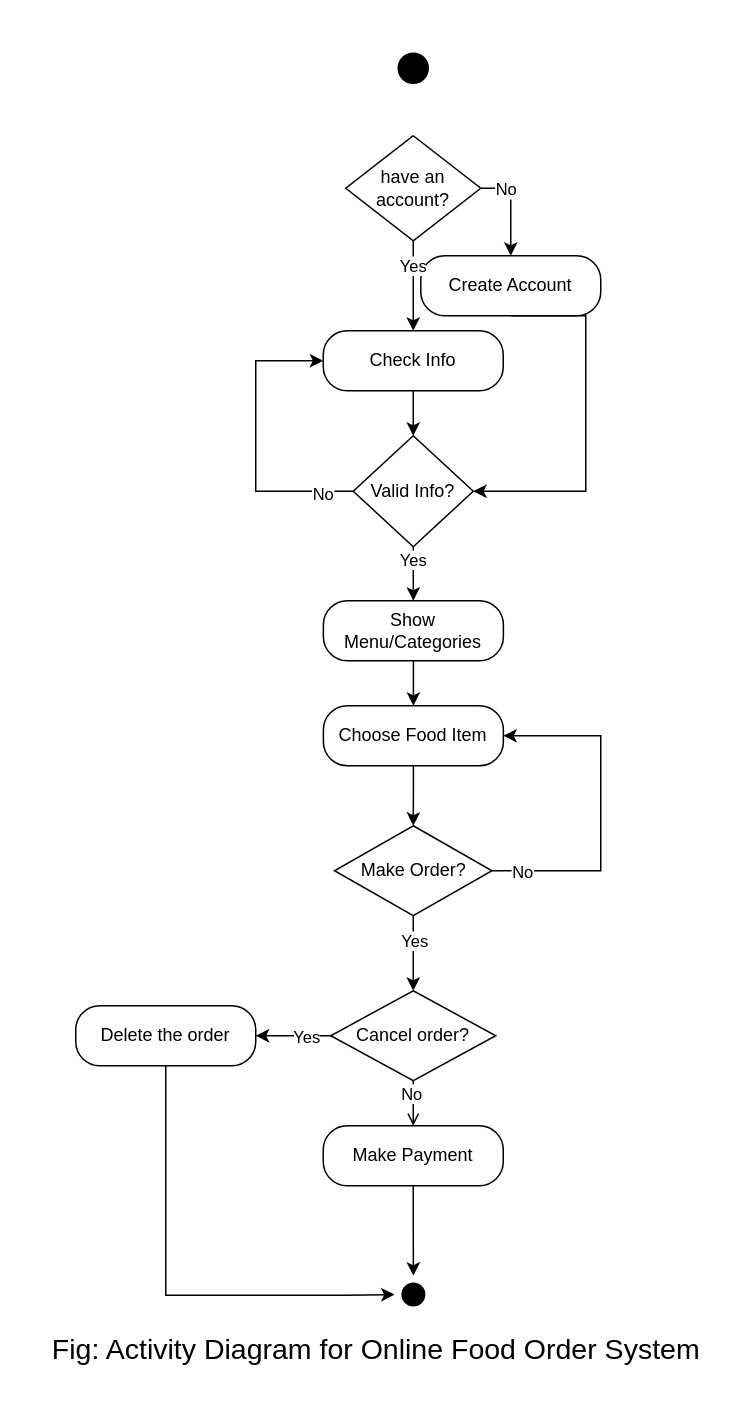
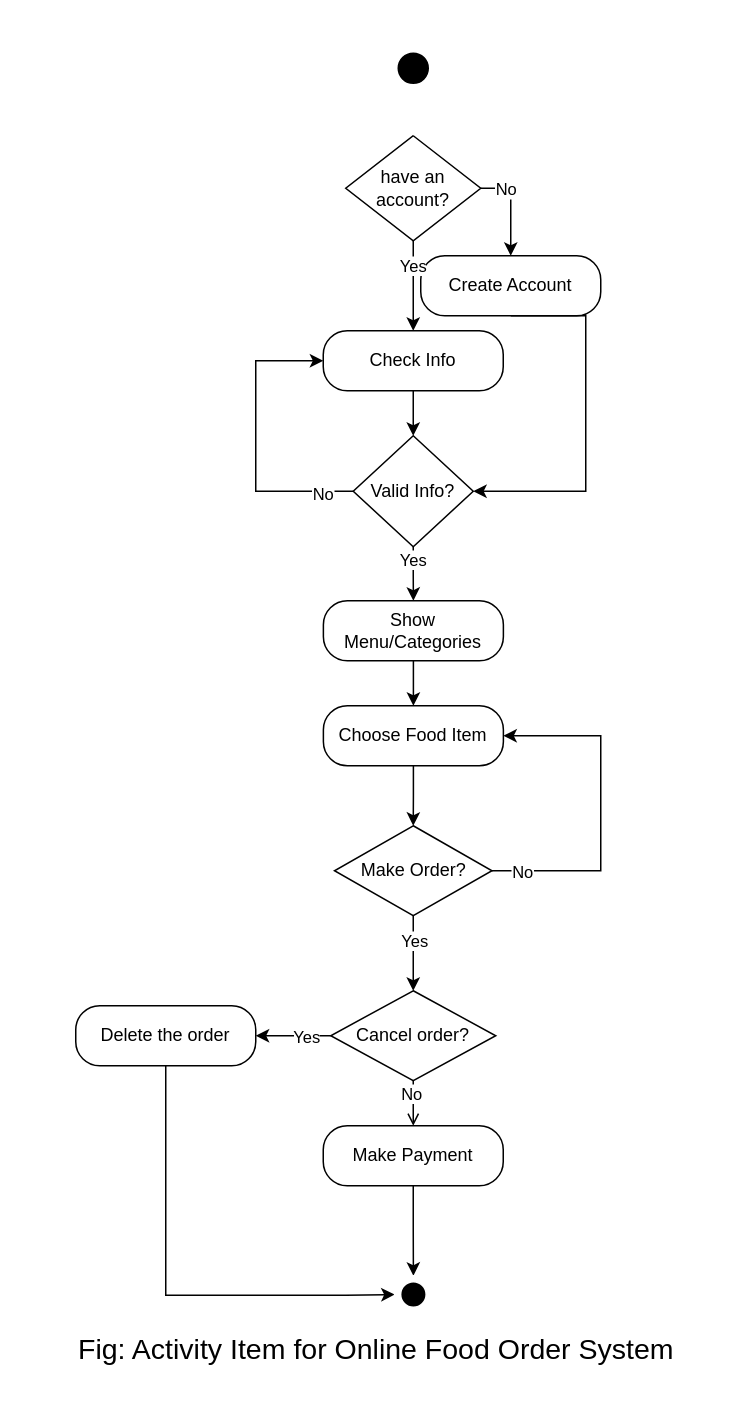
  <mxCell id="0" />
  <mxCell id="1" parent="0" />
  <mxCell id="2" value="" style="group" parent="1" vertex="1" connectable="0"><mxGeometry x="20" y="20" width="460" height="900" as="geometry" /></mxCell>
  <mxCell id="3" value="" style="group" parent="2" vertex="1" connectable="0"><mxGeometry width="460" height="900" as="geometry" /></mxCell>
  <mxCell id="4" value="" style="group" parent="3" vertex="1" connectable="0"><mxGeometry x="30" width="400" height="855" as="geometry" /></mxCell>
  <mxCell id="5" value="have an account?" style="rhombus;whiteSpace=wrap;html=1;" parent="4" vertex="1"><mxGeometry x="180" y="70" width="90" height="70" as="geometry" /></mxCell>
  <mxCell id="6" value="Create Account" style="rounded=1;whiteSpace=wrap;html=1;arcSize=40;" parent="4" vertex="1"><mxGeometry x="230" y="150" width="120" height="40" as="geometry" /></mxCell>
  <mxCell id="7" style="edgeStyle=orthogonalEdgeStyle;rounded=0;orthogonalLoop=1;jettySize=auto;html=1;exitX=1;exitY=0.5;exitDx=0;exitDy=0;" parent="4" source="5" target="6" edge="1"><mxGeometry relative="1" as="geometry"><mxPoint x="340" y="170" as="targetPoint" /></mxGeometry></mxCell>
  <mxCell id="8" value="No" style="edgeLabel;html=1;align=center;verticalAlign=middle;resizable=0;points=[];" parent="7" vertex="1" connectable="0"><mxGeometry x="-0.513" relative="1" as="geometry"><mxPoint as="offset" /></mxGeometry></mxCell>
  <mxCell id="9" value="Valid Info?" style="rhombus;whiteSpace=wrap;html=1;" parent="4" vertex="1"><mxGeometry x="185" y="270" width="80" height="74" as="geometry" /></mxCell>
  <mxCell id="10" style="edgeStyle=orthogonalEdgeStyle;rounded=0;orthogonalLoop=1;jettySize=auto;html=1;exitX=0.5;exitY=1;exitDx=0;exitDy=0;entryX=1;entryY=0.5;entryDx=0;entryDy=0;" parent="4" source="6" target="9" edge="1"><mxGeometry relative="1" as="geometry"><mxPoint x="260" y="240" as="targetPoint" /><Array as="points"><mxPoint x="340" y="307" /></Array></mxGeometry></mxCell>
  <mxCell id="11" style="edgeStyle=orthogonalEdgeStyle;rounded=0;orthogonalLoop=1;jettySize=auto;html=1;entryX=0.5;entryY=0;entryDx=0;entryDy=0;" parent="4" source="12" target="9" edge="1"><mxGeometry relative="1" as="geometry" /></mxCell>
  <mxCell id="12" value="Check Info" style="rounded=1;whiteSpace=wrap;html=1;arcSize=40;" parent="4" vertex="1"><mxGeometry x="165" y="200" width="120" height="40" as="geometry" /></mxCell>
  <mxCell id="13" style="edgeStyle=orthogonalEdgeStyle;rounded=0;orthogonalLoop=1;jettySize=auto;html=1;" parent="4" source="5" target="12" edge="1"><mxGeometry relative="1" as="geometry"><mxPoint x="225" y="200" as="targetPoint" /></mxGeometry></mxCell>
  <mxCell id="14" value="Yes" style="edgeLabel;html=1;align=center;verticalAlign=middle;resizable=0;points=[];" parent="13" vertex="1" connectable="0"><mxGeometry x="-0.462" y="-1" relative="1" as="geometry"><mxPoint as="offset" /></mxGeometry></mxCell>
  <mxCell id="15" style="edgeStyle=orthogonalEdgeStyle;rounded=0;orthogonalLoop=1;jettySize=auto;html=1;exitX=0;exitY=0.5;exitDx=0;exitDy=0;entryX=0;entryY=0.5;entryDx=0;entryDy=0;" parent="4" source="9" target="12" edge="1"><mxGeometry relative="1" as="geometry"><mxPoint x="120" y="220" as="targetPoint" /><Array as="points"><mxPoint x="120" y="307" /><mxPoint x="120" y="220" /></Array></mxGeometry></mxCell>
  <mxCell id="16" value="No" style="edgeLabel;html=1;align=center;verticalAlign=middle;resizable=0;points=[];" parent="15" vertex="1" connectable="0"><mxGeometry x="-0.787" y="1" relative="1" as="geometry"><mxPoint as="offset" /></mxGeometry></mxCell>
  <mxCell id="17" value="Show Menu/Categories" style="rounded=1;whiteSpace=wrap;html=1;arcSize=40;" parent="4" vertex="1"><mxGeometry x="165.095" y="380" width="120" height="40" as="geometry" /></mxCell>
  <mxCell id="18" style="edgeStyle=orthogonalEdgeStyle;rounded=0;orthogonalLoop=1;jettySize=auto;html=1;exitX=0.5;exitY=1;exitDx=0;exitDy=0;" parent="4" source="9" target="17" edge="1"><mxGeometry relative="1" as="geometry"><mxPoint x="225.095" y="400" as="targetPoint" /></mxGeometry></mxCell>
  <mxCell id="19" value="Yes" style="edgeLabel;html=1;align=center;verticalAlign=middle;resizable=0;points=[];" parent="18" vertex="1" connectable="0"><mxGeometry x="-0.564" y="-1" relative="1" as="geometry"><mxPoint as="offset" /></mxGeometry></mxCell>
  <mxCell id="20" value="Choose Food Item" style="rounded=1;whiteSpace=wrap;html=1;arcSize=40;" parent="4" vertex="1"><mxGeometry x="165.095" y="450" width="120" height="40" as="geometry" /></mxCell>
  <mxCell id="21" style="edgeStyle=orthogonalEdgeStyle;rounded=0;orthogonalLoop=1;jettySize=auto;html=1;" parent="4" source="17" target="20" edge="1"><mxGeometry relative="1" as="geometry"><mxPoint x="225.095" y="470" as="targetPoint" /></mxGeometry></mxCell>
  <mxCell id="22" style="edgeStyle=orthogonalEdgeStyle;rounded=0;orthogonalLoop=1;jettySize=auto;html=1;exitX=1;exitY=0.5;exitDx=0;exitDy=0;entryX=1;entryY=0.5;entryDx=0;entryDy=0;" parent="4" source="24" target="20" edge="1"><mxGeometry relative="1" as="geometry"><Array as="points"><mxPoint x="350" y="560" /><mxPoint x="350" y="470" /></Array></mxGeometry></mxCell>
  <mxCell id="23" value="No" style="edgeLabel;html=1;align=center;verticalAlign=middle;resizable=0;points=[];" parent="22" vertex="1" connectable="0"><mxGeometry x="-0.821" relative="1" as="geometry"><mxPoint as="offset" /></mxGeometry></mxCell>
  <mxCell id="24" value="Make Order?" style="rhombus;whiteSpace=wrap;html=1;" parent="4" vertex="1"><mxGeometry x="172.5" y="530" width="105" height="60" as="geometry" /></mxCell>
  <mxCell id="25" style="edgeStyle=orthogonalEdgeStyle;rounded=0;orthogonalLoop=1;jettySize=auto;html=1;" parent="4" source="20" target="24" edge="1"><mxGeometry relative="1" as="geometry"><mxPoint x="225.095" y="530.0" as="targetPoint" /></mxGeometry></mxCell>
  <mxCell id="26" value="Cancel order?" style="rhombus;whiteSpace=wrap;html=1;" parent="4" vertex="1"><mxGeometry x="170" y="640" width="110" height="60" as="geometry" /></mxCell>
  <mxCell id="27" style="edgeStyle=orthogonalEdgeStyle;rounded=0;orthogonalLoop=1;jettySize=auto;html=1;" parent="4" source="24" target="26" edge="1"><mxGeometry relative="1" as="geometry"><mxPoint x="225" y="640" as="targetPoint" /></mxGeometry></mxCell>
  <mxCell id="28" value="Yes" style="edgeLabel;html=1;align=center;verticalAlign=middle;resizable=0;points=[];" parent="27" vertex="1" connectable="0"><mxGeometry x="-0.372" relative="1" as="geometry"><mxPoint as="offset" /></mxGeometry></mxCell>
  <mxCell id="29" value="Delete the order" style="rounded=1;whiteSpace=wrap;html=1;arcSize=40;" parent="4" vertex="1"><mxGeometry y="650" width="120" height="40" as="geometry" /></mxCell>
  <mxCell id="30" style="edgeStyle=orthogonalEdgeStyle;rounded=0;orthogonalLoop=1;jettySize=auto;html=1;" parent="4" source="26" target="29" edge="1"><mxGeometry relative="1" as="geometry"><mxPoint x="60" y="670" as="targetPoint" /></mxGeometry></mxCell>
  <mxCell id="31" value="Yes" style="edgeLabel;html=1;align=center;verticalAlign=middle;resizable=0;points=[];" parent="30" vertex="1" connectable="0"><mxGeometry x="-0.304" relative="1" as="geometry"><mxPoint as="offset" /></mxGeometry></mxCell>
  <mxCell id="32" value="Make Payment" style="rounded=1;whiteSpace=wrap;html=1;arcSize=40;" parent="4" vertex="1"><mxGeometry x="165" y="730" width="120" height="40" as="geometry" /></mxCell>
  <mxCell id="33" style="edgeStyle=orthogonalEdgeStyle;rounded=0;orthogonalLoop=1;jettySize=auto;html=1;endArrow=open;" parent="4" source="26" target="32" edge="1"><mxGeometry relative="1" as="geometry"><mxPoint x="225" y="750" as="targetPoint" /></mxGeometry></mxCell>
  <mxCell id="34" value="No" style="edgeLabel;html=1;align=center;verticalAlign=middle;resizable=0;points=[];" parent="33" vertex="1" connectable="0"><mxGeometry x="-0.672" y="-2" relative="1" as="geometry"><mxPoint as="offset" /></mxGeometry></mxCell>
  <mxCell id="35" style="edgeStyle=orthogonalEdgeStyle;rounded=0;orthogonalLoop=1;jettySize=auto;html=1;exitX=0.5;exitY=1;exitDx=0;exitDy=0;entryX=0;entryY=0.5;entryDx=0;entryDy=0;" parent="4" source="29" target="39" edge="1"><mxGeometry relative="1" as="geometry"><Array as="points"><mxPoint x="60" y="843" /><mxPoint x="180" y="843" /></Array><mxPoint x="180" y="840" as="targetPoint" /></mxGeometry></mxCell>
  <mxCell id="36" style="edgeStyle=orthogonalEdgeStyle;rounded=0;orthogonalLoop=1;jettySize=auto;html=1;entryX=0.5;entryY=0;entryDx=0;entryDy=0;" parent="4" source="32" target="39" edge="1"><mxGeometry relative="1" as="geometry"><mxPoint x="224.91" y="828.87" as="targetPoint" /></mxGeometry></mxCell>
  <mxCell id="37" value="" style="ellipse;html=1;shape=startState;fillColor=#000000;strokeColor=#FFFFFF;" vertex="1" parent="4"><mxGeometry x="210" y="10" width="30" height="30" as="geometry" /></mxCell>
  <mxCell id="38" value="" style="edgeStyle=orthogonalEdgeStyle;html=1;verticalAlign=bottom;endArrow=open;endSize=8;strokeColor=#FFFFFF;rounded=0;entryX=0.5;entryY=0;entryDx=0;entryDy=0;" edge="1" source="37" parent="4" target="5"><mxGeometry relative="1" as="geometry"><mxPoint x="225" y="100" as="targetPoint" /></mxGeometry></mxCell>
  <mxCell id="39" value="" style="ellipse;html=1;shape=endState;fillColor=#000000;strokeColor=#FFFFFF;" vertex="1" parent="4"><mxGeometry x="212.6" y="830" width="25" height="25" as="geometry" /></mxCell>
- <mxCell id="40" value="Fig: Activity Diagram for Online Food Order System" style="text;html=1;align=center;verticalAlign=middle;resizable=0;points=[];autosize=1;strokeColor=none;fillColor=none;fontSize=19;" parent="3" vertex="1"><mxGeometry y="860" width="460" height="40" as="geometry" /></mxCell>
+ <mxCell id="40" value="Fig: Activity Item for Online Food Order System" style="text;html=1;align=center;verticalAlign=middle;resizable=0;points=[];autosize=1;strokeColor=none;fillColor=none;fontSize=19;" parent="3" vertex="1"><mxGeometry y="860" width="460" height="40" as="geometry" /></mxCell>
